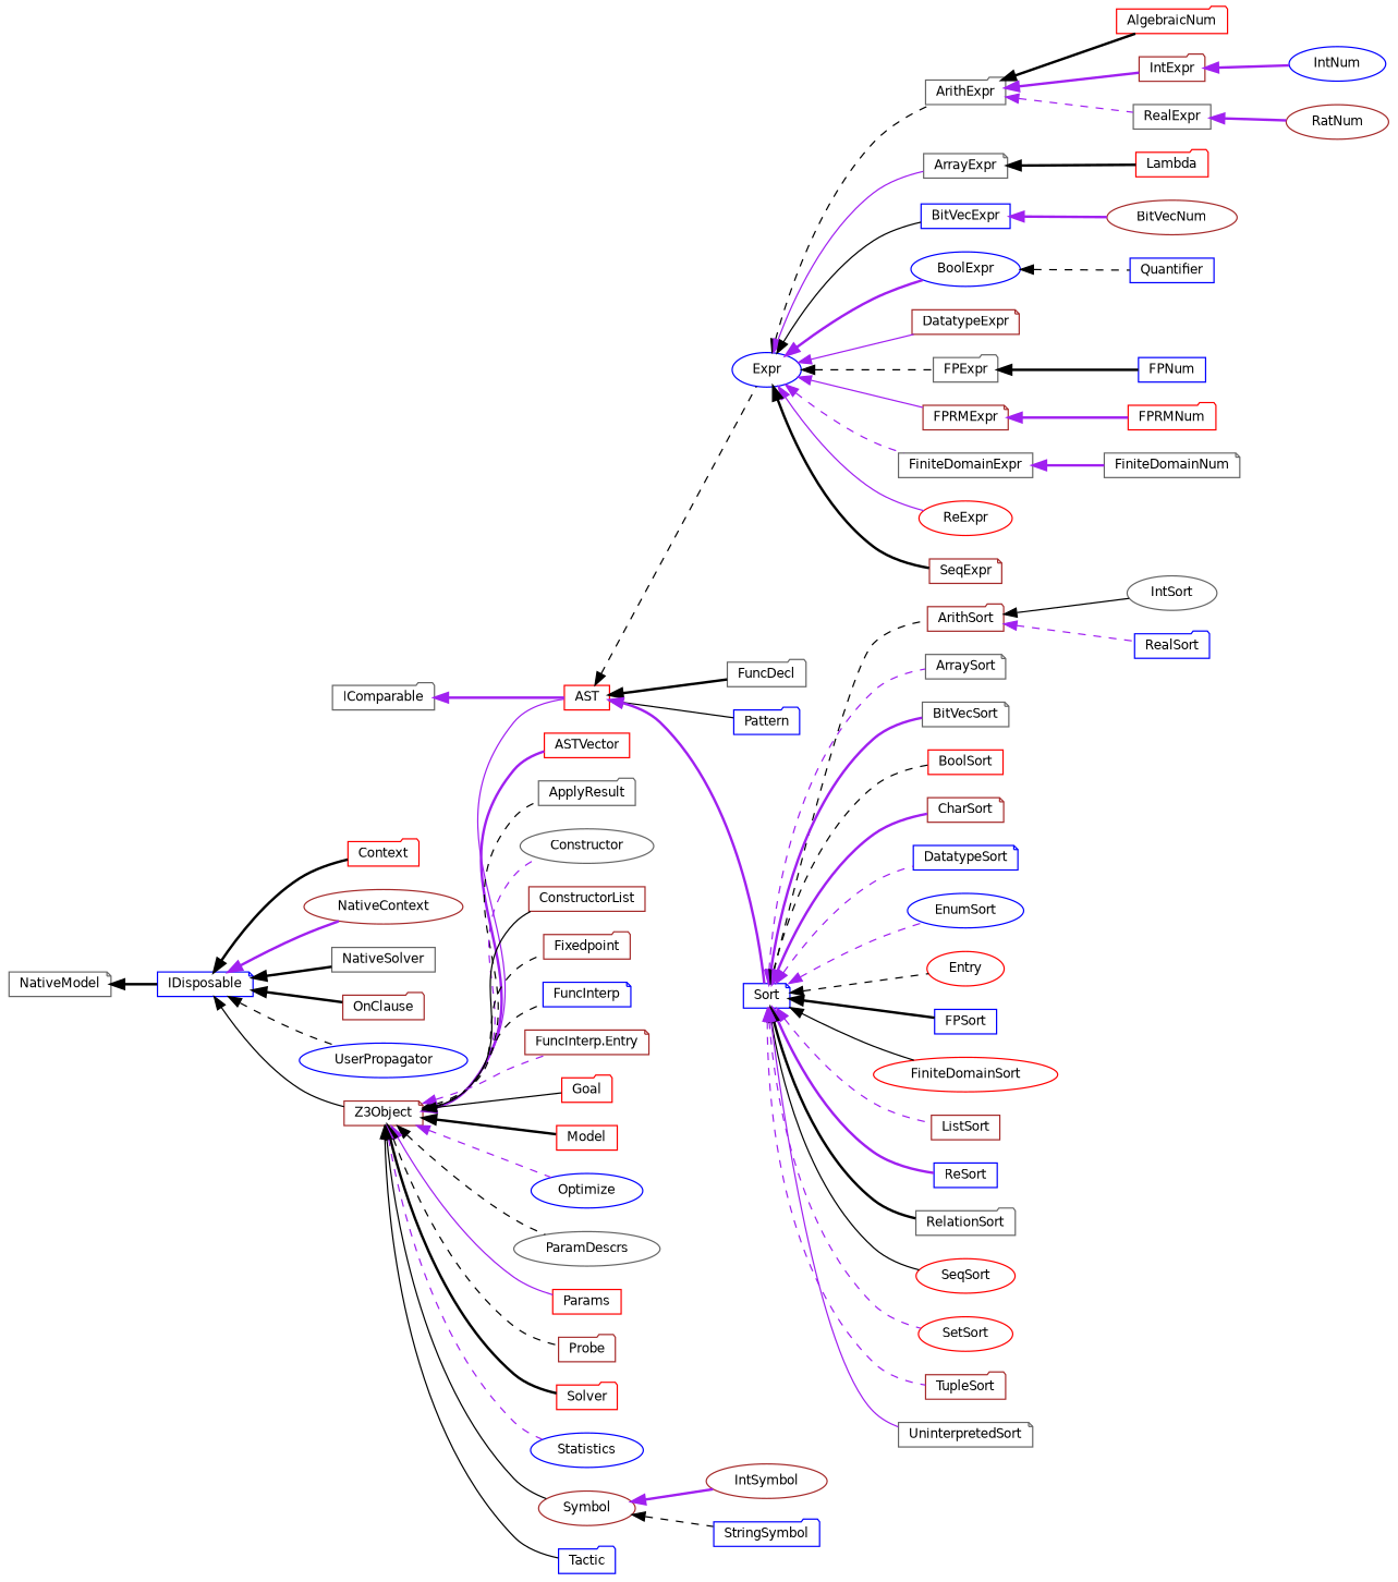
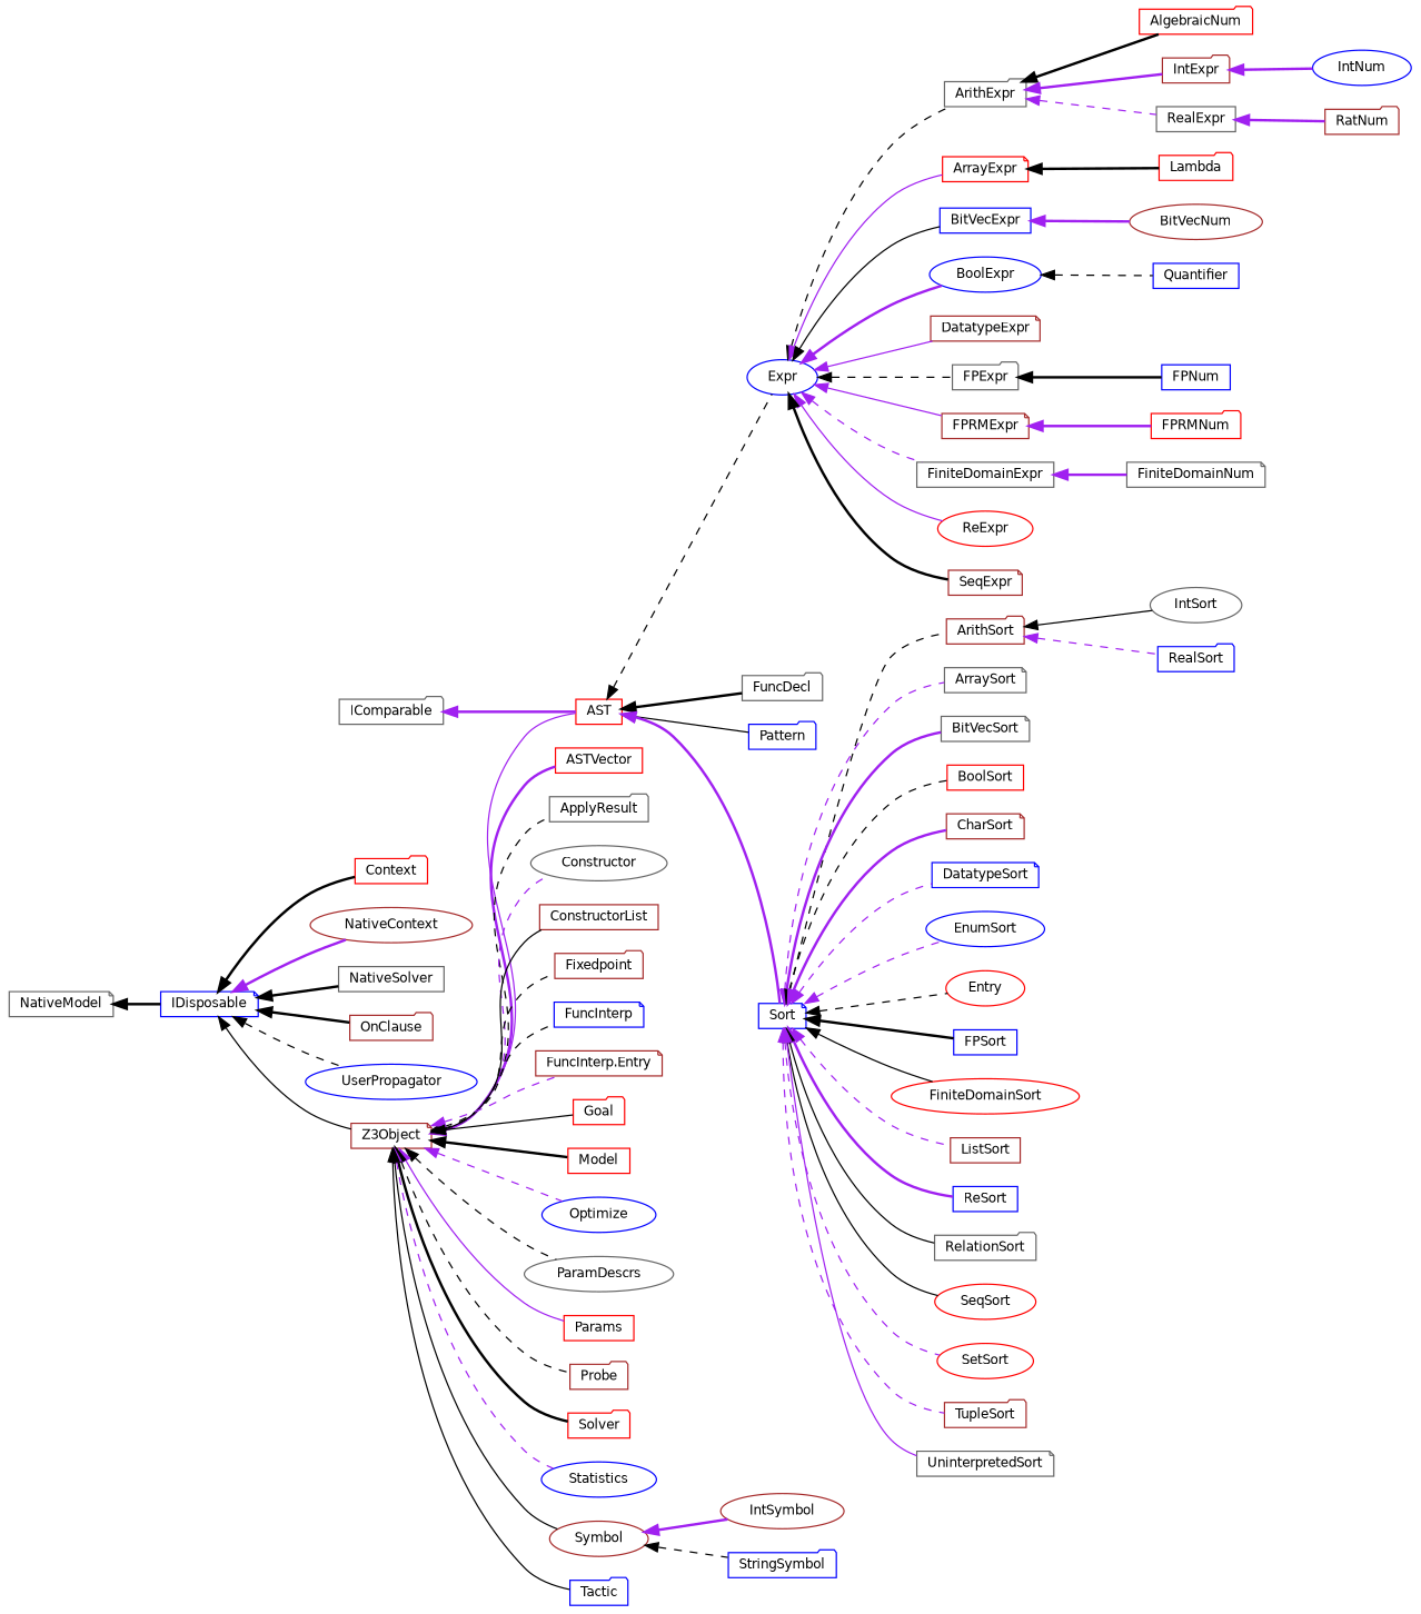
  digraph {
    rankdir=LR
    node [color=blue fillcolor=white fontname=Helvetica fontsize=10 shape=folder style=filled]
    edge [color=black dir=back fontname=Helvetica fontsize=10 labelfontname=Helvetica labelfontsize=10 style=bold]
    n1 [color=gray40 height=0.2 label=IComparable width=0.4]
    n2 [color=red height=0.2 label=AST shape=box width=0.4]
    n3 [height=0.2 label=Expr shape=ellipse width=0.4]
    n4 [color=gray40 height=0.2 label=FuncDecl width=0.4]
    n5 [height=0.2 label=Pattern width=0.4]
    n6 [height=0.2 label=Sort shape=note width=0.4]
    n7 [color=gray40 height=0.2 label=ArithExpr width=0.4]
-   n8 [color=gray40 height=0.2 label=ArrayExpr shape=note width=0.4]
+   n8 [color=red height=0.2 label=ArrayExpr shape=note width=0.4]
    n9 [height=0.2 label=BitVecExpr shape=box width=0.4]
    n10 [height=0.2 label=BoolExpr shape=ellipse width=0.4]
    n11 [color=brown height=0.2 label=DatatypeExpr shape=note width=0.4]
    n12 [color=gray40 height=0.2 label=FPExpr width=0.4]
    n13 [color=brown height=0.2 label=FPRMExpr shape=note width=0.4]
    n14 [color=gray40 height=0.2 label=FiniteDomainExpr shape=box width=0.4]
    n15 [color=red height=0.2 label=ReExpr shape=ellipse width=0.4]
    n16 [color=brown height=0.2 label=SeqExpr shape=note width=0.4]
    n17 [color=brown height=0.2 label=ArithSort width=0.4]
    n18 [color=gray40 height=0.2 label=ArraySort shape=note width=0.4]
    n19 [color=gray40 height=0.2 label=BitVecSort shape=note width=0.4]
    n20 [color=red height=0.2 label=BoolSort shape=box width=0.4]
    n21 [color=brown height=0.2 label=CharSort shape=note width=0.4]
    n22 [height=0.2 label=DatatypeSort shape=note width=0.4]
    n23 [height=0.2 label=EnumSort shape=ellipse width=0.4]
    n24 [color=red height=0.2 label=Entry shape=ellipse width=0.4]
    n25 [height=0.2 label=FPSort shape=box width=0.4]
    n26 [color=red height=0.2 label=FiniteDomainSort shape=ellipse width=0.4]
    n27 [color=brown height=0.2 label=ListSort shape=box width=0.4]
    n28 [height=0.2 label=ReSort shape=box width=0.4]
    n29 [color=gray40 height=0.2 label=RelationSort width=0.4]
    n30 [color=red height=0.2 label=SeqSort shape=ellipse width=0.4]
    n31 [color=red height=0.2 label=SetSort shape=ellipse width=0.4]
    n32 [color=brown height=0.2 label=TupleSort width=0.4]
    n33 [color=gray40 height=0.2 label=UninterpretedSort shape=note width=0.4]
    n34 [color=red height=0.2 label=AlgebraicNum width=0.4]
    n35 [color=brown height=0.2 label=IntExpr width=0.4]
    n36 [color=gray40 height=0.2 label=RealExpr shape=box width=0.4]
    n37 [color=red height=0.2 label=Lambda width=0.4]
    n38 [color=brown height=0.2 label=BitVecNum shape=ellipse width=0.4]
    n39 [height=0.2 label=Quantifier shape=box width=0.4]
    n40 [height=0.2 label=FPNum shape=box width=0.4]
    n41 [color=red height=0.2 label=FPRMNum width=0.4]
    n42 [color=gray40 height=0.2 label=FiniteDomainNum shape=note width=0.4]
    n43 [height=0.2 label=IntNum shape=ellipse width=0.4]
-   n44 [color=brown height=0.2 label=RatNum shape=ellipse width=0.4]
+   n44 [color=brown height=0.2 label=RatNum width=0.4]
    n45 [color=gray40 height=0.2 label=IntSort shape=ellipse width=0.4]
    n46 [height=0.2 label=RealSort width=0.4]
    n47 [height=0.2 label=IDisposable shape=note width=0.4]
    n48 [color=red height=0.2 label=Context width=0.4]
    n49 [color=brown height=0.2 label=NativeContext shape=ellipse width=0.4]
    n50 [color=gray40 height=0.2 label=NativeSolver shape=box width=0.4]
    n51 [color=brown height=0.2 label=OnClause width=0.4]
    n52 [height=0.2 label=UserPropagator shape=ellipse width=0.4]
    n53 [color=brown height=0.2 label=Z3Object shape=note width=0.4]
    n54 [color=gray40 height=0.2 label=NativeModel shape=note width=0.4]
    n55 [color=red height=0.2 label=ASTVector shape=box width=0.4]
    n56 [color=gray40 height=0.2 label=ApplyResult width=0.4]
    n57 [color=gray40 height=0.2 label=Constructor shape=ellipse width=0.4]
    n58 [color=brown height=0.2 label=ConstructorList shape=box width=0.4]
    n59 [color=brown height=0.2 label=Fixedpoint width=0.4]
    n60 [height=0.2 label=FuncInterp shape=note width=0.4]
    n61 [color=brown height=0.2 label="FuncInterp.Entry" shape=note width=0.4]
    n62 [color=red height=0.2 label=Goal width=0.4]
    n63 [color=red height=0.2 label=Model shape=box width=0.4]
    n64 [height=0.2 label=Optimize shape=ellipse width=0.4]
    n65 [color=gray40 height=0.2 label=ParamDescrs shape=ellipse width=0.4]
    n66 [color=red height=0.2 label=Params shape=box width=0.4]
    n67 [color=brown height=0.2 label=Probe width=0.4]
    n68 [color=red height=0.2 label=Solver width=0.4]
    n69 [height=0.2 label=Statistics shape=ellipse width=0.4]
    n70 [color=brown height=0.2 label=Symbol shape=ellipse width=0.4]
    n71 [height=0.2 label=Tactic width=0.4]
    n72 [color=brown height=0.2 label=IntSymbol shape=ellipse width=0.4]
    n73 [height=0.2 label=StringSymbol width=0.4]
    n1 -> n2 [color=purple]
    n2 -> n3 [style=dashed]
    n2 -> n4
    n2 -> n5 [style=solid]
    n2 -> n6 [color=purple]
    n3 -> n7 [style=dashed]
    n3 -> n8 [color=purple style=solid]
    n3 -> n9 [style=solid]
    n3 -> n10 [color=purple]
    n3 -> n11 [color=purple style=solid]
    n3 -> n12 [style=dashed]
    n3 -> n13 [color=purple style=solid]
    n3 -> n14 [color=purple style=dashed]
    n3 -> n15 [color=purple style=solid]
    n3 -> n16
    n6 -> n17 [style=dashed]
    n6 -> n18 [color=purple style=dashed]
    n6 -> n19 [color=purple]
    n6 -> n20 [style=dashed]
    n6 -> n21 [color=purple]
    n6 -> n22 [color=purple style=dashed]
    n6 -> n23 [color=purple style=dashed]
    n6 -> n24 [style=dashed]
    n6 -> n25
    n6 -> n26 [style=solid]
    n6 -> n27 [color=purple style=dashed]
    n6 -> n28 [color=purple]
-   n6 -> n29
+   n6 -> n29 [style=solid]
    n6 -> n30 [style=solid]
    n6 -> n31 [color=purple style=dashed]
    n6 -> n32 [color=purple style=dashed]
    n6 -> n33 [color=purple style=solid]
    n7 -> n34
    n7 -> n35 [color=purple]
    n7 -> n36 [color=purple style=dashed]
    n8 -> n37
    n9 -> n38 [color=purple]
    n10 -> n39 [style=dashed]
    n12 -> n40
    n13 -> n41 [color=purple]
    n14 -> n42 [color=purple]
    n17 -> n45 [style=solid]
    n17 -> n46 [color=purple style=dashed]
    n35 -> n43 [color=purple]
    n36 -> n44 [color=purple]
    n47 -> n48
    n47 -> n49 [color=purple]
    n47 -> n50
    n47 -> n51
    n47 -> n52 [style=dashed]
    n47 -> n53 [style=solid]
    n53 -> n2 [color=purple style=solid]
    n53 -> n55 [color=purple]
    n53 -> n56 [style=dashed]
    n53 -> n57 [color=purple style=dashed]
    n53 -> n58 [style=solid]
    n53 -> n59 [style=dashed]
    n53 -> n60 [style=dashed]
    n53 -> n61 [color=purple style=dashed]
    n53 -> n62 [style=solid]
    n53 -> n63
    n53 -> n64 [color=purple style=dashed]
    n53 -> n65 [style=dashed]
    n53 -> n66 [color=purple style=solid]
    n53 -> n67 [style=dashed]
    n53 -> n68
    n53 -> n69 [color=purple style=dashed]
    n53 -> n70 [style=solid]
    n53 -> n71 [style=solid]
    n54 -> n47
    n70 -> n72 [color=purple]
    n70 -> n73 [style=dashed]
  }
